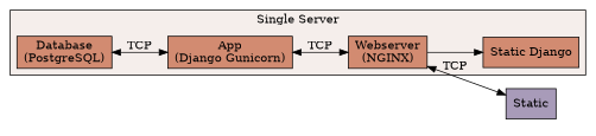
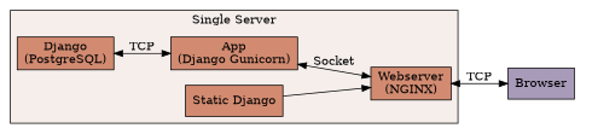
  digraph {
    rankdir=LR
    node [fillcolor="#d28b71" shape=box style=filled]
    edge [dir=both]
    n1 [label="App\n(Django Gunicorn)"]
-   n2 [label="Database\n(PostgreSQL)"]
+   n2 [label="Django\n(PostgreSQL)"]
    n3 [label="Static Django"]
    n4 [label="Webserver\n(NGINX)"]
-   n5 [fillcolor="#a89bb9" label=Static]
+   n5 [fillcolor="#a89bb9" label=Browser]
    subgraph cluster_1 {
      bgcolor="#f5eeeb"
      label="Single Server"
      n1
      n2
      n3
      n4
    }
    subgraph cluster_2 {
      style=invis
      n5
    }
-   n1 -> n4 [label=TCP]
+   n1 -> n4 [label=Socket]
    n2 -> n1 [label=TCP]
-   n4 -> n3 [dir=""]
+   n3 -> n4 [dir=""]
    n4 -> n5 [label=TCP]
  }
